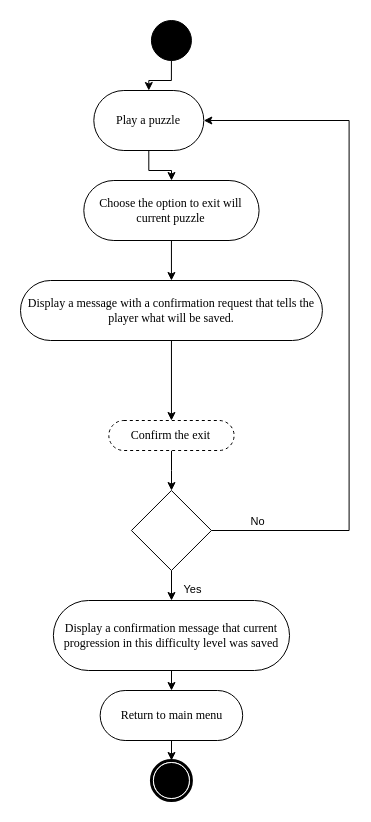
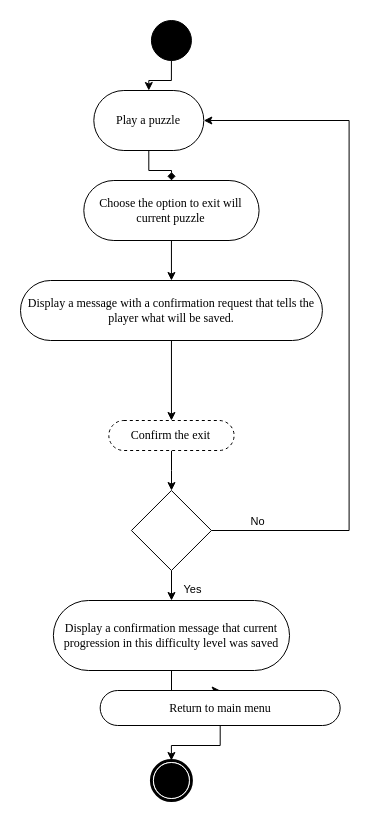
  <mxCell id="0" />
  <mxCell id="1" parent="0" />
  <mxCell id="2" value="" style="edgeStyle=orthogonalEdgeStyle;rounded=0;orthogonalLoop=1;jettySize=auto;html=1;" parent="1" source="3" target="21" edge="1"><mxGeometry relative="1" as="geometry" /></mxCell>
  <mxCell id="3" value="Display a confirmation message that current progression in this difficulty level was saved" style="rounded=1;whiteSpace=wrap;html=1;shadow=0;comic=0;labelBackgroundColor=none;strokeWidth=1;fontFamily=Verdana;fontSize=12;align=center;arcSize=50;" parent="1" vertex="1"><mxGeometry x="52.88" y="600" width="236.16" height="70" as="geometry" /></mxCell>
  <mxCell id="4" value="" style="edgeStyle=orthogonalEdgeStyle;rounded=0;orthogonalLoop=1;jettySize=auto;html=1;entryX=0.5;entryY=0;entryDx=0;entryDy=0;" parent="1" source="5" target="8" edge="1"><mxGeometry relative="1" as="geometry"><mxPoint x="150.81" y="270" as="targetPoint" /></mxGeometry></mxCell>
  <mxCell id="5" value="" style="ellipse;whiteSpace=wrap;html=1;rounded=0;shadow=0;comic=0;labelBackgroundColor=none;strokeWidth=1;fillColor=#000000;fontFamily=Verdana;fontSize=12;align=center;" parent="1" vertex="1"><mxGeometry x="150.93" y="20" width="40" height="40" as="geometry" /></mxCell>
  <mxCell id="6" value="" style="shape=mxgraph.bpmn.shape;html=1;verticalLabelPosition=bottom;labelBackgroundColor=#ffffff;verticalAlign=top;perimeter=ellipsePerimeter;outline=end;symbol=terminate;rounded=0;shadow=0;comic=0;strokeWidth=1;fontFamily=Verdana;fontSize=12;align=center;" parent="1" vertex="1"><mxGeometry x="150.92" y="760" width="40" height="40" as="geometry" /></mxCell>
- <mxCell id="7" value="" style="edgeStyle=orthogonalEdgeStyle;rounded=0;orthogonalLoop=1;jettySize=auto;html=1;" parent="1" source="8" target="10" edge="1"><mxGeometry relative="1" as="geometry" /></mxCell>
+ <mxCell id="7" value="" style="edgeStyle=orthogonalEdgeStyle;rounded=0;orthogonalLoop=1;jettySize=auto;html=1;endArrow=diamond;" parent="1" source="8" target="10" edge="1"><mxGeometry relative="1" as="geometry" /></mxCell>
  <mxCell id="8" value="Play a puzzle" style="rounded=1;whiteSpace=wrap;html=1;shadow=0;comic=0;labelBackgroundColor=none;strokeWidth=1;fontFamily=Verdana;fontSize=12;align=center;arcSize=50;" parent="1" vertex="1"><mxGeometry x="93.31" y="90" width="110" height="60" as="geometry" /></mxCell>
  <mxCell id="9" value="" style="edgeStyle=orthogonalEdgeStyle;rounded=0;orthogonalLoop=1;jettySize=auto;html=1;" parent="1" source="10" target="17" edge="1"><mxGeometry relative="1" as="geometry" /></mxCell>
  <mxCell id="10" value="Choose the option to exit will current puzzle" style="rounded=1;whiteSpace=wrap;html=1;shadow=0;comic=0;labelBackgroundColor=none;strokeWidth=1;fontFamily=Verdana;fontSize=12;align=center;arcSize=50;" parent="1" vertex="1"><mxGeometry x="83.31" y="180" width="175.27" height="60" as="geometry" /></mxCell>
  <mxCell id="11" value="" style="edgeStyle=orthogonalEdgeStyle;rounded=0;orthogonalLoop=1;jettySize=auto;html=1;" parent="1" source="15" target="3" edge="1"><mxGeometry relative="1" as="geometry" /></mxCell>
  <mxCell id="12" value="Yes" style="edgeLabel;html=1;align=center;verticalAlign=middle;resizable=0;points=[];" parent="11" vertex="1" connectable="0"><mxGeometry x="-0.25" y="1" relative="1" as="geometry"><mxPoint x="19" as="offset" /></mxGeometry></mxCell>
  <mxCell id="13" value="" style="edgeStyle=orthogonalEdgeStyle;rounded=0;orthogonalLoop=1;jettySize=auto;html=1;entryX=1;entryY=0.5;entryDx=0;entryDy=0;" parent="1" source="15" target="8" edge="1"><mxGeometry relative="1" as="geometry"><mxPoint x="258.56" y="120" as="targetPoint" /><Array as="points"><mxPoint x="348.56" y="530" /><mxPoint x="348.56" y="120" /></Array></mxGeometry></mxCell>
  <mxCell id="14" value="No" style="edgeLabel;html=1;align=center;verticalAlign=middle;resizable=0;points=[];" parent="13" vertex="1" connectable="0"><mxGeometry x="-0.861" y="4" relative="1" as="geometry"><mxPoint x="-2" y="-6" as="offset" /></mxGeometry></mxCell>
  <mxCell id="15" value="" style="rhombus;whiteSpace=wrap;html=1;" parent="1" vertex="1"><mxGeometry x="130.95" y="490" width="80" height="80" as="geometry" /></mxCell>
  <mxCell id="16" value="" style="edgeStyle=orthogonalEdgeStyle;rounded=0;orthogonalLoop=1;jettySize=auto;html=1;" parent="1" source="17" target="19" edge="1"><mxGeometry relative="1" as="geometry" /></mxCell>
  <mxCell id="17" value="Display a message with a confirmation request that tells the player what will be saved." style="rounded=1;whiteSpace=wrap;html=1;shadow=0;comic=0;labelBackgroundColor=none;strokeWidth=1;fontFamily=Verdana;fontSize=12;align=center;arcSize=50;" parent="1" vertex="1"><mxGeometry x="20" y="280" width="301.91" height="60" as="geometry" /></mxCell>
  <mxCell id="18" value="" style="edgeStyle=orthogonalEdgeStyle;rounded=0;orthogonalLoop=1;jettySize=auto;html=1;" parent="1" source="19" target="15" edge="1"><mxGeometry relative="1" as="geometry" /></mxCell>
  <mxCell id="19" value="Confirm the exit" style="rounded=1;whiteSpace=wrap;html=1;shadow=0;comic=0;labelBackgroundColor=none;strokeWidth=1;fontFamily=Verdana;fontSize=12;align=center;arcSize=50;dashed=1;" parent="1" vertex="1"><mxGeometry x="108.32" y="420" width="125.25" height="30" as="geometry" /></mxCell>
  <mxCell id="20" value="" style="edgeStyle=orthogonalEdgeStyle;rounded=0;orthogonalLoop=1;jettySize=auto;html=1;" parent="1" source="21" target="6" edge="1"><mxGeometry relative="1" as="geometry" /></mxCell>
- <mxCell id="21" value="Return to main menu" style="rounded=1;whiteSpace=wrap;html=1;shadow=0;comic=0;labelBackgroundColor=none;strokeWidth=1;fontFamily=Verdana;fontSize=12;align=center;arcSize=50;" parent="1" vertex="1"><mxGeometry x="99.67" y="690" width="142.5" height="50" as="geometry" /></mxCell>
+ <mxCell id="21" value="Return to main menu" style="rounded=1;whiteSpace=wrap;html=1;shadow=0;comic=0;labelBackgroundColor=none;strokeWidth=1;fontFamily=Verdana;fontSize=12;align=center;arcSize=50;" parent="1" vertex="1"><mxGeometry x="99.67" y="690" width="240" height="35" as="geometry" /></mxCell>
